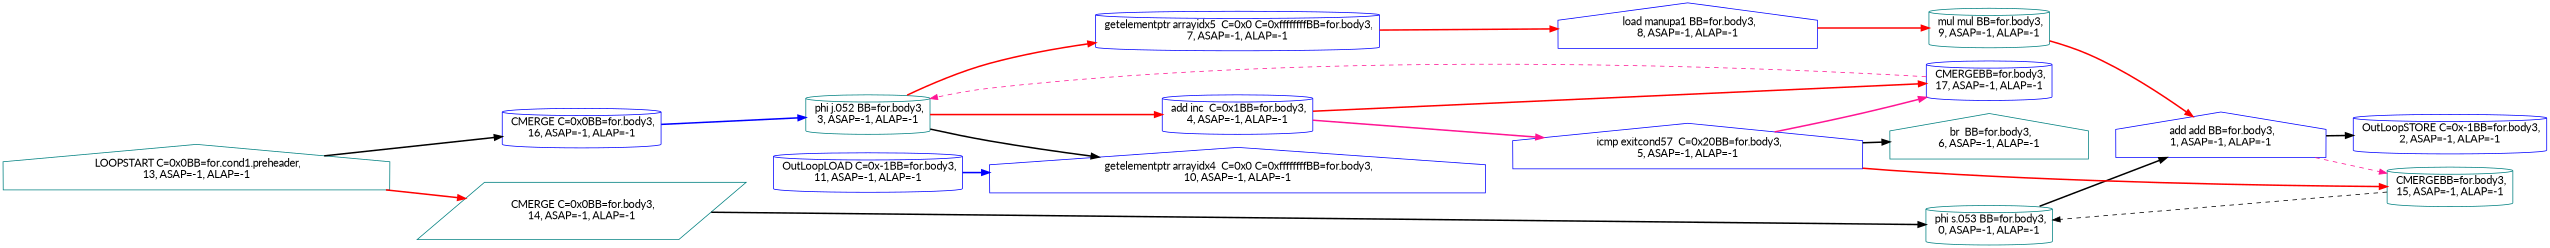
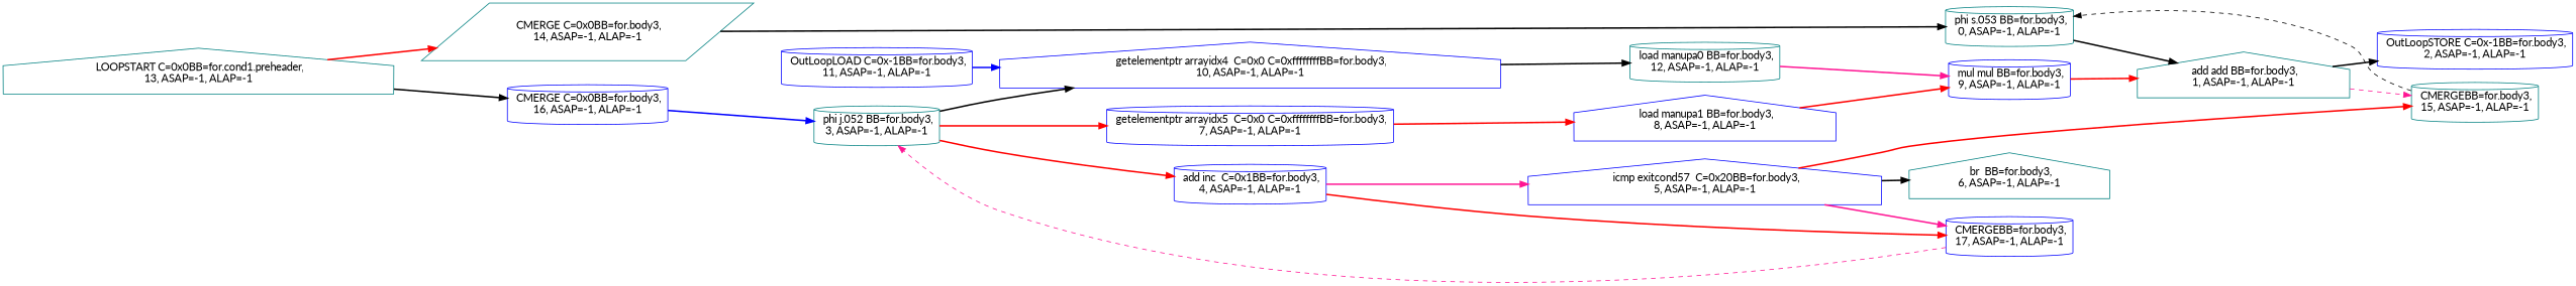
  digraph {
    compound=true
    fontname=Lato
    nslimit=1000.0
    rankdir=LR
    node [color=teal fontname=Lato shape=cylinder]
    edge [color=red fontname=Lato style=bold]
    n1 [label=" LOOPSTART C=0x0BB=for.cond1.preheader,\n13, ASAP=-1, ALAP=-1" shape=house]
    n2 [label=" CMERGE C=0x0BB=for.body3,\n14, ASAP=-1, ALAP=-1" shape=parallelogram]
    n3 [color=blue label=" CMERGE C=0x0BB=for.body3,\n16, ASAP=-1, ALAP=-1"]
    n4 [label=" phi s.053 BB=for.body3,\n0, ASAP=-1, ALAP=-1"]
    n5 [label=" phi j.052 BB=for.body3,\n3, ASAP=-1, ALAP=-1"]
-   n6 [color=blue label=" add add BB=for.body3,\n1, ASAP=-1, ALAP=-1" shape=house]
+   n6 [label=" add add BB=for.body3,\n1, ASAP=-1, ALAP=-1" shape=house]
    n7 [color=blue label=" OutLoopSTORE C=0x-1BB=for.body3,\n2, ASAP=-1, ALAP=-1"]
    n8 [label=" CMERGEBB=for.body3,\n15, ASAP=-1, ALAP=-1"]
    n9 [color=blue label=" add inc  C=0x1BB=for.body3,\n4, ASAP=-1, ALAP=-1"]
    n10 [color=blue label=" getelementptr arrayidx5  C=0x0 C=0xffffffffBB=for.body3,\n7, ASAP=-1, ALAP=-1"]
    n11 [color=blue label=" getelementptr arrayidx4  C=0x0 C=0xffffffffBB=for.body3,\n10, ASAP=-1, ALAP=-1" shape=house]
    n12 [color=blue label=" icmp exitcond57  C=0x20BB=for.body3,\n5, ASAP=-1, ALAP=-1" shape=house]
    n13 [color=blue label=" CMERGEBB=for.body3,\n17, ASAP=-1, ALAP=-1"]
    n14 [color=blue label=" load manupa1 BB=for.body3,\n8, ASAP=-1, ALAP=-1" shape=house]
+   n15 [label=" load manupa0 BB=for.body3,\n12, ASAP=-1, ALAP=-1"]
    n16 [label=" br  BB=for.body3,\n6, ASAP=-1, ALAP=-1" shape=house]
-   n17 [label=" mul mul BB=for.body3,\n9, ASAP=-1, ALAP=-1"]
+   n17 [color=blue label=" mul mul BB=for.body3,\n9, ASAP=-1, ALAP=-1"]
    n18 [color=blue label=" OutLoopLOAD C=0x-1BB=for.body3,\n11, ASAP=-1, ALAP=-1"]
    n1 -> n2
    n1 -> n3 [color=black]
    n2 -> n4 [color=black]
    n3 -> n5 [color=blue]
    n4 -> n6 [color=black]
    n5 -> n9
    n5 -> n10
    n5 -> n11 [color=black]
    n6 -> n7 [color=black]
    n6 -> n8 [color=deeppink style=dashed]
    n8 -> n4 [color=black style=dashed]
    n9 -> n12 [color=deeppink]
    n9 -> n13
    n10 -> n14
+   n11 -> n15 [color=black]
    n12 -> n8
    n12 -> n13 [color=deeppink]
    n12 -> n16 [color=black]
    n13 -> n5 [color=deeppink style=dashed]
    n14 -> n17
+   n15 -> n17 [color=deeppink]
    n17 -> n6
    n18 -> n11 [color=blue]
  }
